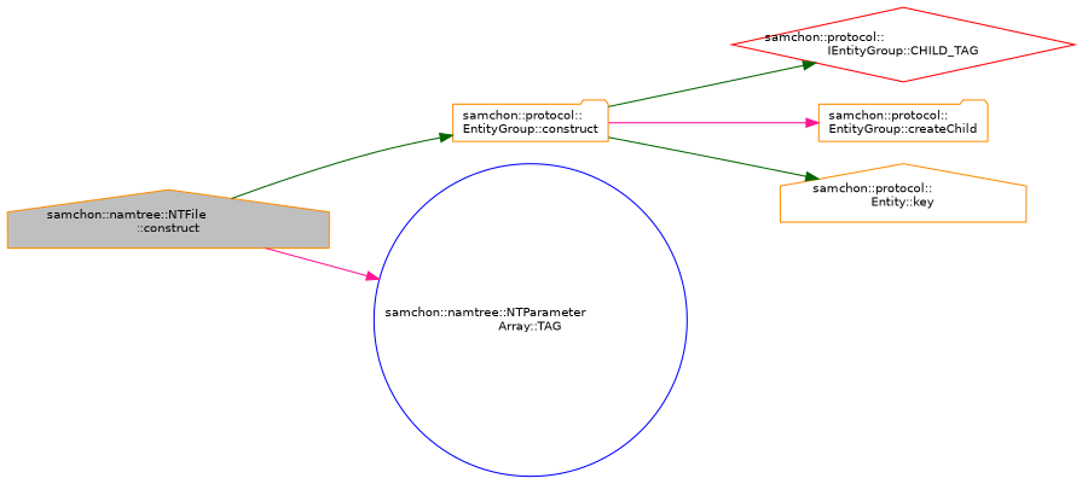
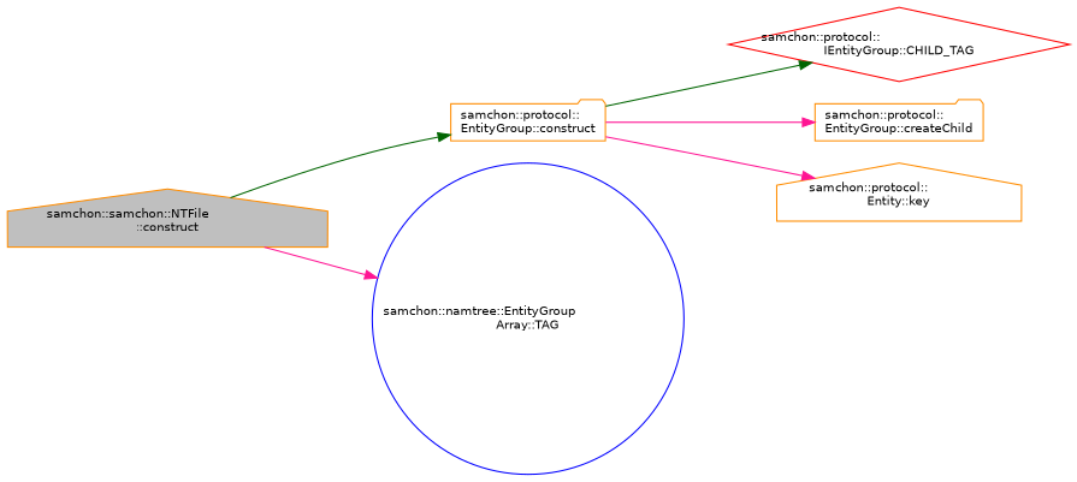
  digraph {
    rankdir=LR
    node [color=darkorange fillcolor=white fontname=Helvetica fontsize=10 shape=house style=filled]
    edge [color=darkgreen fontname=Helvetica fontsize=10 labelfontname=Helvetica labelfontsize=10 style=solid]
-   n1 [fillcolor=grey75 fontcolor=black height=0.2 label="samchon::namtree::NTFile\l::construct" width=0.4]
+   n1 [fillcolor=grey75 fontcolor=black height=0.2 label="samchon::samchon::NTFile\l::construct" width=0.4]
    n2 [height=0.2 label="samchon::protocol::\lEntityGroup::construct" shape=folder width=0.4]
-   n3 [color=blue height=0.2 label="samchon::namtree::NTParameter\lArray::TAG" shape=circle width=0.4]
+   n3 [color=blue height=0.2 label="samchon::namtree::EntityGroup\lArray::TAG" shape=circle width=0.4]
    n4 [color=red height=0.2 label="samchon::protocol::\lIEntityGroup::CHILD_TAG" shape=diamond width=0.4]
    n5 [height=0.2 label="samchon::protocol::\lEntityGroup::createChild" shape=folder width=0.4]
    n6 [height=0.2 label="samchon::protocol::\lEntity::key" width=0.4]
    n1 -> n2
    n1 -> n3 [color=deeppink]
    n2 -> n4
    n2 -> n5 [color=deeppink]
-   n2 -> n6
+   n2 -> n6 [color=deeppink]
  }
